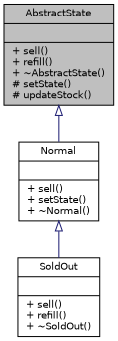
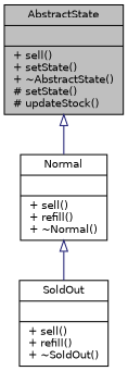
  digraph {
    node [color=black fillcolor=white fontname=Helvetica fontsize=10 shape=record style=filled]
    edge [arrowtail=onormal color=midnightblue dir=back fontname=Helvetica fontsize=10 labelfontname=Helvetica labelfontsize=10 style=solid]
-   n1 [fillcolor=grey75 fontcolor=black height=0.2 label="{AbstractState\n||+ sell()\l+ refill()\l+ ~AbstractState()\l# setState()\l# updateStock()\l}" width=0.4]
-   n2 [height=0.2 label="{Normal\n||+ sell()\l+ setState()\l+ ~Normal()\l}" width=0.4]
+   n1 [fillcolor=grey75 fontcolor=black height=0.2 label="{AbstractState\n||+ sell()\l+ setState()\l+ ~AbstractState()\l# setState()\l# updateStock()\l}" width=0.4]
+   n2 [height=0.2 label="{Normal\n||+ sell()\l+ refill()\l+ ~Normal()\l}" width=0.4]
    n3 [height=0.2 label="{SoldOut\n||+ sell()\l+ refill()\l+ ~SoldOut()\l}" width=0.4]
    n1 -> n2
    n2 -> n3
  }
